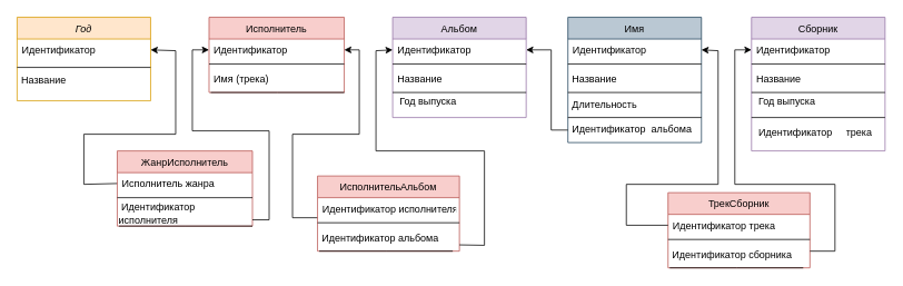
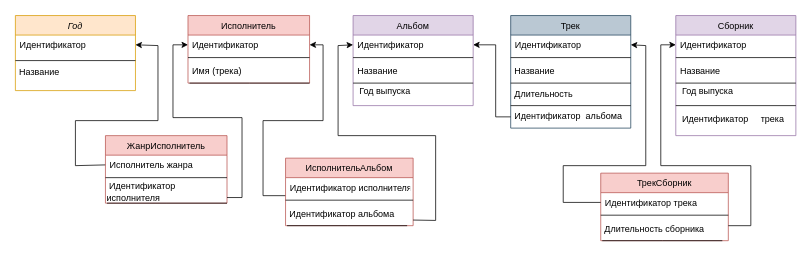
  <mxCell id="0" />
  <mxCell id="1" parent="0" />
  <mxCell id="2" value="Год" style="swimlane;fontStyle=2;align=center;verticalAlign=top;childLayout=stackLayout;horizontal=1;startSize=26;horizontalStack=0;resizeParent=1;resizeLast=0;collapsible=1;marginBottom=0;rounded=0;shadow=0;strokeWidth=1;fillColor=#ffe6cc;strokeColor=#d79b00;" parent="1" vertex="1"><mxGeometry x="20" y="20" width="160" height="100" as="geometry"><mxRectangle x="230" y="140" width="160" height="26" as="alternateBounds" /></mxGeometry></mxCell>
  <mxCell id="3" value="Идентификатор" style="text;align=left;verticalAlign=top;spacingLeft=4;spacingRight=4;overflow=hidden;rotatable=0;points=[[0,0.5],[1,0.5]];portConstraint=eastwest;" parent="2" vertex="1"><mxGeometry y="26" width="160" height="26" as="geometry" /></mxCell>
  <mxCell id="4" value="&amp;nbsp;Название" style="text;html=1;strokeColor=none;fillColor=none;align=left;verticalAlign=middle;whiteSpace=wrap;rounded=0;shadow=0;" parent="2" vertex="1"><mxGeometry y="52" width="160" height="48" as="geometry" /></mxCell>
  <mxCell id="5" value="Альбом" style="swimlane;fontStyle=0;align=center;verticalAlign=top;childLayout=stackLayout;horizontal=1;startSize=26;horizontalStack=0;resizeParent=1;resizeLast=0;collapsible=1;marginBottom=0;rounded=0;shadow=0;strokeWidth=1;fillColor=#e1d5e7;strokeColor=#9673a6;" parent="1" vertex="1"><mxGeometry x="470" y="20" width="160" height="120" as="geometry"><mxRectangle x="130" y="380" width="160" height="26" as="alternateBounds" /></mxGeometry></mxCell>
  <mxCell id="6" value="Идентификатор" style="text;align=left;verticalAlign=top;spacingLeft=4;spacingRight=4;overflow=hidden;rotatable=0;points=[[0,0.5],[1,0.5]];portConstraint=eastwest;" parent="5" vertex="1"><mxGeometry y="26" width="160" height="26" as="geometry" /></mxCell>
  <mxCell id="7" value="" style="line;html=1;strokeWidth=1;align=left;verticalAlign=middle;spacingTop=-1;spacingLeft=3;spacingRight=3;rotatable=0;labelPosition=right;points=[];portConstraint=eastwest;" parent="5" vertex="1"><mxGeometry y="52" width="160" height="8" as="geometry" /></mxCell>
  <mxCell id="8" value="Название" style="text;align=left;verticalAlign=top;spacingLeft=4;spacingRight=4;overflow=hidden;rotatable=0;points=[[0,0.5],[1,0.5]];portConstraint=eastwest;fontStyle=0" parent="5" vertex="1"><mxGeometry y="60" width="160" height="26" as="geometry" /></mxCell>
  <mxCell id="9" value="&amp;nbsp; Год выпуска" style="text;html=1;strokeColor=none;fillColor=none;align=left;verticalAlign=middle;whiteSpace=wrap;rounded=0;shadow=0;" parent="5" vertex="1"><mxGeometry y="86" width="160" height="30" as="geometry" /></mxCell>
- <mxCell id="10" value="Имя" style="swimlane;fontStyle=0;align=center;verticalAlign=top;childLayout=stackLayout;horizontal=1;startSize=26;horizontalStack=0;resizeParent=1;resizeLast=0;collapsible=1;marginBottom=0;rounded=0;shadow=0;strokeWidth=1;fillColor=#bac8d3;strokeColor=#23445d;" parent="1" vertex="1"><mxGeometry x="680" y="20" width="160" height="150" as="geometry"><mxRectangle x="340" y="380" width="170" height="26" as="alternateBounds" /></mxGeometry></mxCell>
+ <mxCell id="10" value="Трек" style="swimlane;fontStyle=0;align=center;verticalAlign=top;childLayout=stackLayout;horizontal=1;startSize=26;horizontalStack=0;resizeParent=1;resizeLast=0;collapsible=1;marginBottom=0;rounded=0;shadow=0;strokeWidth=1;fillColor=#bac8d3;strokeColor=#23445d;" parent="1" vertex="1"><mxGeometry x="680" y="20" width="160" height="150" as="geometry"><mxRectangle x="340" y="380" width="170" height="26" as="alternateBounds" /></mxGeometry></mxCell>
  <mxCell id="11" value="Идентификатор" style="text;align=left;verticalAlign=top;spacingLeft=4;spacingRight=4;overflow=hidden;rotatable=0;points=[[0,0.5],[1,0.5]];portConstraint=eastwest;" parent="10" vertex="1"><mxGeometry y="26" width="160" height="26" as="geometry" /></mxCell>
  <mxCell id="12" value="" style="line;html=1;strokeWidth=1;align=left;verticalAlign=middle;spacingTop=-1;spacingLeft=3;spacingRight=3;rotatable=0;labelPosition=right;points=[];portConstraint=eastwest;" parent="10" vertex="1"><mxGeometry y="52" width="160" height="8" as="geometry" /></mxCell>
  <mxCell id="13" value="" style="endArrow=none;html=1;rounded=0;entryX=1;entryY=0;entryDx=0;entryDy=0;exitX=0;exitY=0;exitDx=0;exitDy=0;" parent="10" source="15" target="15" edge="1"><mxGeometry width="50" height="50" relative="1" as="geometry"><mxPoint y="110" as="sourcePoint" /><mxPoint x="50" y="60" as="targetPoint" /></mxGeometry></mxCell>
  <mxCell id="14" value="&amp;nbsp;Название" style="text;html=1;strokeColor=none;fillColor=none;align=left;verticalAlign=middle;whiteSpace=wrap;rounded=0;shadow=0;" parent="10" vertex="1"><mxGeometry y="60" width="160" height="30" as="geometry" /></mxCell>
  <mxCell id="15" value="&amp;nbsp;Длительность" style="text;html=1;strokeColor=none;fillColor=none;align=left;verticalAlign=middle;whiteSpace=wrap;rounded=0;shadow=0;" parent="10" vertex="1"><mxGeometry y="90" width="160" height="30" as="geometry" /></mxCell>
  <mxCell id="16" value="" style="endArrow=none;html=1;rounded=0;entryX=1;entryY=0;entryDx=0;entryDy=0;exitX=0;exitY=0;exitDx=0;exitDy=0;" parent="10" source="17" target="17" edge="1"><mxGeometry width="50" height="50" relative="1" as="geometry"><mxPoint y="160" as="sourcePoint" /><mxPoint x="50" y="110" as="targetPoint" /></mxGeometry></mxCell>
  <mxCell id="17" value="&amp;nbsp;Идентификатор&amp;nbsp; альбома" style="text;html=1;strokeColor=none;fillColor=none;align=left;verticalAlign=middle;whiteSpace=wrap;rounded=0;shadow=0;" parent="10" vertex="1"><mxGeometry y="120" width="160" height="30" as="geometry" /></mxCell>
  <mxCell id="18" value="Исполнитель" style="swimlane;fontStyle=0;align=center;verticalAlign=top;childLayout=stackLayout;horizontal=1;startSize=26;horizontalStack=0;resizeParent=1;resizeLast=0;collapsible=1;marginBottom=0;rounded=0;shadow=0;strokeWidth=1;fillColor=#f8cecc;strokeColor=#b85450;" parent="1" vertex="1"><mxGeometry x="250" y="20" width="162" height="90" as="geometry"><mxRectangle x="550" y="140" width="160" height="26" as="alternateBounds" /></mxGeometry></mxCell>
  <mxCell id="19" value="Идентификатор" style="text;align=left;verticalAlign=top;spacingLeft=4;spacingRight=4;overflow=hidden;rotatable=0;points=[[0,0.5],[1,0.5]];portConstraint=eastwest;" parent="18" vertex="1"><mxGeometry y="26" width="162" height="26" as="geometry" /></mxCell>
  <mxCell id="20" value="" style="line;html=1;strokeWidth=1;align=left;verticalAlign=middle;spacingTop=-1;spacingLeft=3;spacingRight=3;rotatable=0;labelPosition=right;points=[];portConstraint=eastwest;" parent="18" vertex="1"><mxGeometry y="52" width="162" height="8" as="geometry" /></mxCell>
  <mxCell id="21" value="Имя (трека)" style="text;align=left;verticalAlign=top;spacingLeft=4;spacingRight=4;overflow=hidden;rotatable=0;points=[[0,0.5],[1,0.5]];portConstraint=eastwest;rounded=0;shadow=0;html=0;" parent="18" vertex="1"><mxGeometry y="60" width="162" height="26" as="geometry" /></mxCell>
  <mxCell id="22" value="" style="endArrow=none;html=1;rounded=0;" parent="18" edge="1"><mxGeometry width="50" height="50" relative="1" as="geometry"><mxPoint x="2" y="90" as="sourcePoint" /><mxPoint x="162" y="90" as="targetPoint" /><Array as="points"><mxPoint x="82" y="90" /></Array></mxGeometry></mxCell>
  <mxCell id="23" value="" style="endArrow=none;html=1;rounded=0;" parent="1" edge="1"><mxGeometry width="50" height="50" relative="1" as="geometry"><mxPoint x="20" y="80" as="sourcePoint" /><mxPoint x="180" y="80" as="targetPoint" /></mxGeometry></mxCell>
  <mxCell id="24" value="" style="endArrow=none;html=1;rounded=0;" parent="1" edge="1"><mxGeometry width="50" height="50" relative="1" as="geometry"><mxPoint x="470" y="110" as="sourcePoint" /><mxPoint x="630" y="110" as="targetPoint" /><Array as="points" /></mxGeometry></mxCell>
  <mxCell id="25" value="" style="endArrow=classic;html=1;rounded=0;entryX=1;entryY=0.5;entryDx=0;entryDy=0;exitX=0;exitY=0.5;exitDx=0;exitDy=0;" parent="1" target="3" edge="1" source="37"><mxGeometry width="50" height="50" relative="1" as="geometry"><mxPoint x="280" y="130" as="sourcePoint" /><mxPoint x="270" y="150" as="targetPoint" /><Array as="points"><mxPoint x="100" y="220" /><mxPoint x="100" y="160" /><mxPoint x="210" y="160" /><mxPoint x="210" y="60" /></Array></mxGeometry></mxCell>
  <mxCell id="26" value="" style="endArrow=classic;html=1;rounded=0;entryX=1;entryY=0.5;entryDx=0;entryDy=0;" parent="1" target="19" edge="1"><mxGeometry width="50" height="50" relative="1" as="geometry"><mxPoint x="380" y="260" as="sourcePoint" /><mxPoint x="220" y="10" as="targetPoint" /><Array as="points"><mxPoint x="350" y="260" /><mxPoint x="350" y="160" /><mxPoint x="430" y="160" /><mxPoint x="430" y="59" /></Array></mxGeometry></mxCell>
  <mxCell id="27" value="" style="endArrow=classic;html=1;rounded=0;exitX=0;exitY=0.5;exitDx=0;exitDy=0;entryX=1;entryY=0.5;entryDx=0;entryDy=0;" parent="1" source="17" edge="1" target="6"><mxGeometry width="50" height="50" relative="1" as="geometry"><mxPoint x="610" y="110" as="sourcePoint" /><mxPoint x="660" y="60" as="targetPoint" /><Array as="points"><mxPoint x="660" y="155" /><mxPoint x="660" y="59" /></Array></mxGeometry></mxCell>
  <mxCell id="28" value="Сборник" style="swimlane;fontStyle=0;align=center;verticalAlign=top;childLayout=stackLayout;horizontal=1;startSize=26;horizontalStack=0;resizeParent=1;resizeLast=0;collapsible=1;marginBottom=0;rounded=0;shadow=0;strokeWidth=1;fillColor=#e1d5e7;strokeColor=#9673a6;" vertex="1" parent="1"><mxGeometry x="900" y="20" width="160" height="160" as="geometry"><mxRectangle x="130" y="380" width="160" height="26" as="alternateBounds" /></mxGeometry></mxCell>
  <mxCell id="29" value="Идентификатор" style="text;align=left;verticalAlign=top;spacingLeft=4;spacingRight=4;overflow=hidden;rotatable=0;points=[[0,0.5],[1,0.5]];portConstraint=eastwest;" vertex="1" parent="28"><mxGeometry y="26" width="160" height="26" as="geometry" /></mxCell>
  <mxCell id="30" value="" style="line;html=1;strokeWidth=1;align=left;verticalAlign=middle;spacingTop=-1;spacingLeft=3;spacingRight=3;rotatable=0;labelPosition=right;points=[];portConstraint=eastwest;" vertex="1" parent="28"><mxGeometry y="52" width="160" height="8" as="geometry" /></mxCell>
  <mxCell id="31" value="Название" style="text;align=left;verticalAlign=top;spacingLeft=4;spacingRight=4;overflow=hidden;rotatable=0;points=[[0,0.5],[1,0.5]];portConstraint=eastwest;fontStyle=0" vertex="1" parent="28"><mxGeometry y="60" width="160" height="26" as="geometry" /></mxCell>
  <mxCell id="32" value="&amp;nbsp; Год выпуска" style="text;html=1;strokeColor=none;fillColor=none;align=left;verticalAlign=middle;whiteSpace=wrap;rounded=0;shadow=0;" vertex="1" parent="28"><mxGeometry y="86" width="160" height="30" as="geometry" /></mxCell>
  <mxCell id="33" value="&amp;nbsp; Идентификатор&amp;nbsp; &amp;nbsp; &amp;nbsp;трека" style="text;html=1;strokeColor=none;fillColor=none;align=left;verticalAlign=middle;whiteSpace=wrap;rounded=0;shadow=0;" vertex="1" parent="28"><mxGeometry y="116" width="160" height="44" as="geometry" /></mxCell>
  <mxCell id="34" value="" style="endArrow=none;html=1;rounded=0;" edge="1" parent="1"><mxGeometry width="50" height="50" relative="1" as="geometry"><mxPoint x="900" y="110" as="sourcePoint" /><mxPoint x="1060" y="110" as="targetPoint" /><Array as="points" /></mxGeometry></mxCell>
  <mxCell id="35" value="" style="endArrow=none;html=1;rounded=0;" edge="1" parent="1"><mxGeometry width="50" height="50" relative="1" as="geometry"><mxPoint x="900" y="140" as="sourcePoint" /><mxPoint x="1060" y="140" as="targetPoint" /></mxGeometry></mxCell>
  <mxCell id="36" value="ЖанрИсполнитель" style="swimlane;fontStyle=0;align=center;verticalAlign=top;childLayout=stackLayout;horizontal=1;startSize=26;horizontalStack=0;resizeParent=1;resizeLast=0;collapsible=1;marginBottom=0;rounded=0;shadow=0;strokeWidth=1;fillColor=#f8cecc;strokeColor=#b85450;" vertex="1" parent="1"><mxGeometry x="140" y="180" width="162" height="90" as="geometry"><mxRectangle x="550" y="140" width="160" height="26" as="alternateBounds" /></mxGeometry></mxCell>
  <mxCell id="37" value="Исполнитель жанра" style="text;align=left;verticalAlign=top;spacingLeft=4;spacingRight=4;overflow=hidden;rotatable=0;points=[[0,0.5],[1,0.5]];portConstraint=eastwest;" vertex="1" parent="36"><mxGeometry y="26" width="162" height="26" as="geometry" /></mxCell>
  <mxCell id="38" value="" style="line;html=1;strokeWidth=1;align=left;verticalAlign=middle;spacingTop=-1;spacingLeft=3;spacingRight=3;rotatable=0;labelPosition=right;points=[];portConstraint=eastwest;" vertex="1" parent="36"><mxGeometry y="52" width="162" height="8" as="geometry" /></mxCell>
  <mxCell id="39" value="" style="endArrow=none;html=1;rounded=0;" edge="1" parent="36"><mxGeometry width="50" height="50" relative="1" as="geometry"><mxPoint x="2" y="90" as="sourcePoint" /><mxPoint x="162" y="90" as="targetPoint" /><Array as="points"><mxPoint x="82" y="90" /></Array></mxGeometry></mxCell>
  <mxCell id="40" value="&amp;nbsp;Идентификатор исполнителя" style="text;html=1;strokeColor=none;fillColor=none;align=left;verticalAlign=middle;whiteSpace=wrap;rounded=0;shadow=1;" vertex="1" parent="36"><mxGeometry y="60" width="162" height="30" as="geometry" /></mxCell>
  <mxCell id="41" value="ИсполнительАльбом" style="swimlane;fontStyle=0;align=center;verticalAlign=top;childLayout=stackLayout;horizontal=1;startSize=26;horizontalStack=0;resizeParent=1;resizeLast=0;collapsible=1;marginBottom=0;rounded=0;shadow=0;strokeWidth=1;fillColor=#f8cecc;strokeColor=#b85450;" vertex="1" parent="1"><mxGeometry x="380" y="210" width="170" height="90" as="geometry"><mxRectangle x="550" y="140" width="160" height="26" as="alternateBounds" /></mxGeometry></mxCell>
  <mxCell id="42" value="Идентификатор исполнителя" style="text;align=left;verticalAlign=top;spacingLeft=4;spacingRight=4;overflow=hidden;rotatable=0;points=[[0,0.5],[1,0.5]];portConstraint=eastwest;" vertex="1" parent="41"><mxGeometry y="26" width="170" height="26" as="geometry" /></mxCell>
  <mxCell id="43" value="" style="line;html=1;strokeWidth=1;align=left;verticalAlign=middle;spacingTop=-1;spacingLeft=3;spacingRight=3;rotatable=0;labelPosition=right;points=[];portConstraint=eastwest;" vertex="1" parent="41"><mxGeometry y="52" width="170" height="8" as="geometry" /></mxCell>
  <mxCell id="44" value="" style="endArrow=none;html=1;rounded=0;" edge="1" parent="41"><mxGeometry width="50" height="50" relative="1" as="geometry"><mxPoint x="2" y="90" as="sourcePoint" /><mxPoint x="162" y="90" as="targetPoint" /><Array as="points"><mxPoint x="82" y="90" /></Array></mxGeometry></mxCell>
  <mxCell id="45" value="&amp;nbsp;Идентификатор альбома" style="text;html=1;strokeColor=none;fillColor=none;align=left;verticalAlign=middle;whiteSpace=wrap;rounded=0;shadow=1;" vertex="1" parent="41"><mxGeometry y="60" width="170" height="30" as="geometry" /></mxCell>
  <mxCell id="46" style="edgeStyle=orthogonalEdgeStyle;rounded=0;orthogonalLoop=1;jettySize=auto;html=1;exitX=1;exitY=0.75;exitDx=0;exitDy=0;" edge="1" parent="1" source="40" target="19"><mxGeometry relative="1" as="geometry"><mxPoint x="260" y="95" as="targetPoint" /></mxGeometry></mxCell>
  <mxCell id="47" value="" style="endArrow=classic;html=1;rounded=0;exitX=1;exitY=0.75;exitDx=0;exitDy=0;entryX=0;entryY=0.5;entryDx=0;entryDy=0;" edge="1" parent="1" source="45" target="6"><mxGeometry width="50" height="50" relative="1" as="geometry"><mxPoint x="490" y="260" as="sourcePoint" /><mxPoint x="540" y="210" as="targetPoint" /><Array as="points"><mxPoint x="580" y="293" /><mxPoint x="580" y="180" /><mxPoint x="450" y="180" /><mxPoint x="450" y="60" /></Array></mxGeometry></mxCell>
  <mxCell id="48" value="ТрекСборник" style="swimlane;fontStyle=0;align=center;verticalAlign=top;childLayout=stackLayout;horizontal=1;startSize=26;horizontalStack=0;resizeParent=1;resizeLast=0;collapsible=1;marginBottom=0;rounded=0;shadow=0;strokeWidth=1;fillColor=#f8cecc;strokeColor=#b85450;" vertex="1" parent="1"><mxGeometry x="800" y="230" width="170" height="90" as="geometry"><mxRectangle x="790" y="250" width="160" height="26" as="alternateBounds" /></mxGeometry></mxCell>
  <mxCell id="49" value="Идентификатор трека" style="text;align=left;verticalAlign=top;spacingLeft=4;spacingRight=4;overflow=hidden;rotatable=0;points=[[0,0.5],[1,0.5]];portConstraint=eastwest;" vertex="1" parent="48"><mxGeometry y="26" width="170" height="26" as="geometry" /></mxCell>
  <mxCell id="50" value="" style="line;html=1;strokeWidth=1;align=left;verticalAlign=middle;spacingTop=-1;spacingLeft=3;spacingRight=3;rotatable=0;labelPosition=right;points=[];portConstraint=eastwest;" vertex="1" parent="48"><mxGeometry y="52" width="170" height="8" as="geometry" /></mxCell>
  <mxCell id="51" value="" style="endArrow=none;html=1;rounded=0;" edge="1" parent="48"><mxGeometry width="50" height="50" relative="1" as="geometry"><mxPoint x="2" y="90" as="sourcePoint" /><mxPoint x="162" y="90" as="targetPoint" /><Array as="points"><mxPoint x="82" y="90" /></Array></mxGeometry></mxCell>
- <mxCell id="52" value="&amp;nbsp;Идентификатор сборника" style="text;html=1;strokeColor=none;fillColor=none;align=left;verticalAlign=middle;whiteSpace=wrap;rounded=0;shadow=1;" vertex="1" parent="48"><mxGeometry y="60" width="170" height="30" as="geometry" /></mxCell>
+ <mxCell id="52" value="&amp;nbsp;Длительность сборника" style="text;html=1;strokeColor=none;fillColor=none;align=left;verticalAlign=middle;whiteSpace=wrap;rounded=0;shadow=1;" vertex="1" parent="48"><mxGeometry y="60" width="170" height="30" as="geometry" /></mxCell>
  <mxCell id="53" value="" style="endArrow=classic;html=1;rounded=0;exitX=0;exitY=0.5;exitDx=0;exitDy=0;entryX=1;entryY=0.5;entryDx=0;entryDy=0;" edge="1" parent="1" source="49" target="11"><mxGeometry width="50" height="50" relative="1" as="geometry"><mxPoint x="720" y="260" as="sourcePoint" /><mxPoint x="770" y="210" as="targetPoint" /><Array as="points"><mxPoint x="750" y="269" /><mxPoint x="750" y="220" /><mxPoint x="860" y="220" /><mxPoint x="860" y="60" /></Array></mxGeometry></mxCell>
  <mxCell id="54" value="" style="endArrow=classic;html=1;rounded=0;entryX=0;entryY=0.5;entryDx=0;entryDy=0;" edge="1" parent="1" target="29"><mxGeometry width="50" height="50" relative="1" as="geometry"><mxPoint x="970" y="300" as="sourcePoint" /><mxPoint x="770" y="210" as="targetPoint" /><Array as="points"><mxPoint x="1000" y="300" /><mxPoint x="1000" y="220" /><mxPoint x="880" y="220" /><mxPoint x="880" y="59" /></Array></mxGeometry></mxCell>
